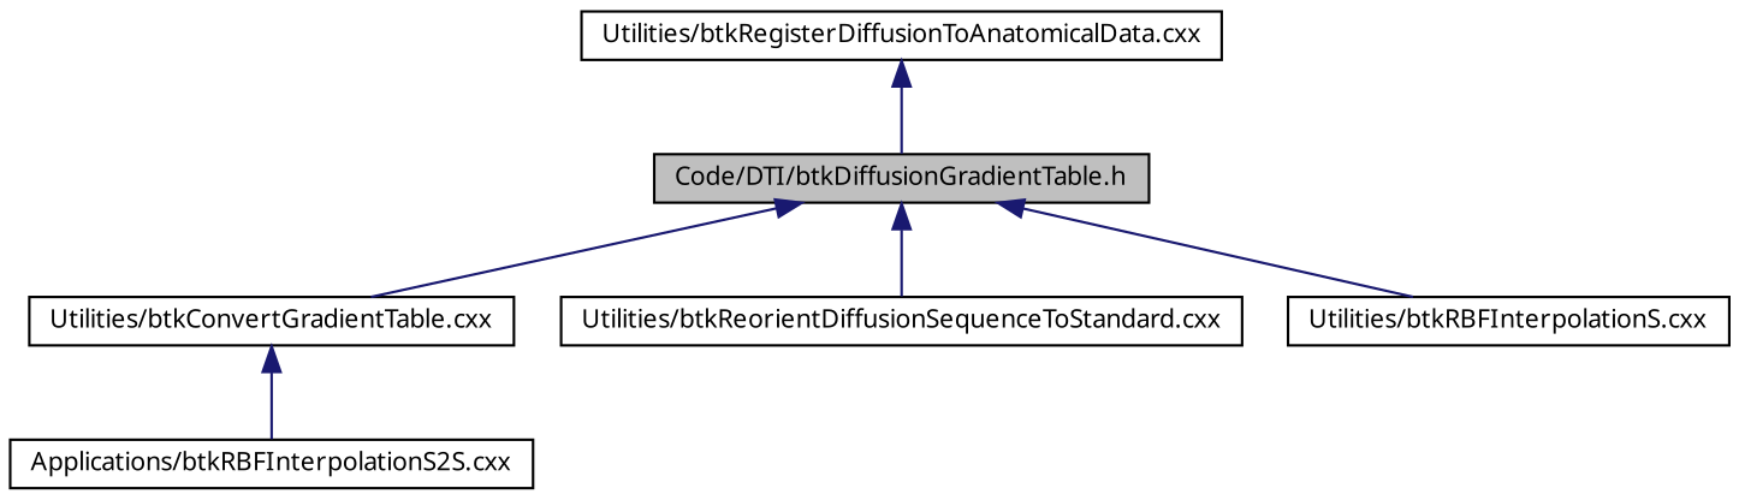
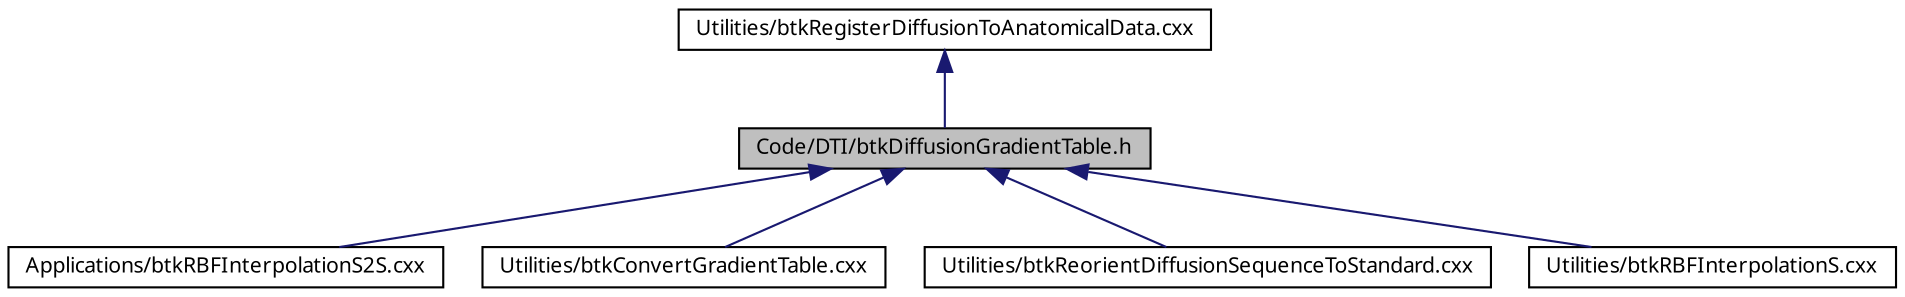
  digraph {
    node [color=black fillcolor=white fontname="FreeSans.ttf" fontsize=10 shape=record style=filled]
    edge [color=midnightblue dir=back fontname="FreeSans.ttf" fontsize=10 labelfontname="FreeSans.ttf" labelfontsize=10 style=solid]
    n1 [fillcolor=grey75 fontcolor=black height=0.2 label="Code/DTI/btkDiffusionGradientTable.h" width=0.4]
    n2 [height=0.2 label="Applications/btkRBFInterpolationS2S.cxx" width=0.4]
    n3 [height=0.2 label="Utilities/btkConvertGradientTable.cxx" width=0.4]
    n4 [height=0.2 label="Utilities/btkReorientDiffusionSequenceToStandard.cxx" width=0.4]
    n5 [height=0.2 label="Utilities/btkRBFInterpolationS.cxx" width=0.4]
    n6 [height=0.2 label="Utilities/btkRegisterDiffusionToAnatomicalData.cxx" width=0.4]
-   n3 -> n2
+   n1 -> n2
    n1 -> n3
    n1 -> n4
    n1 -> n5
    n6 -> n1
  }
